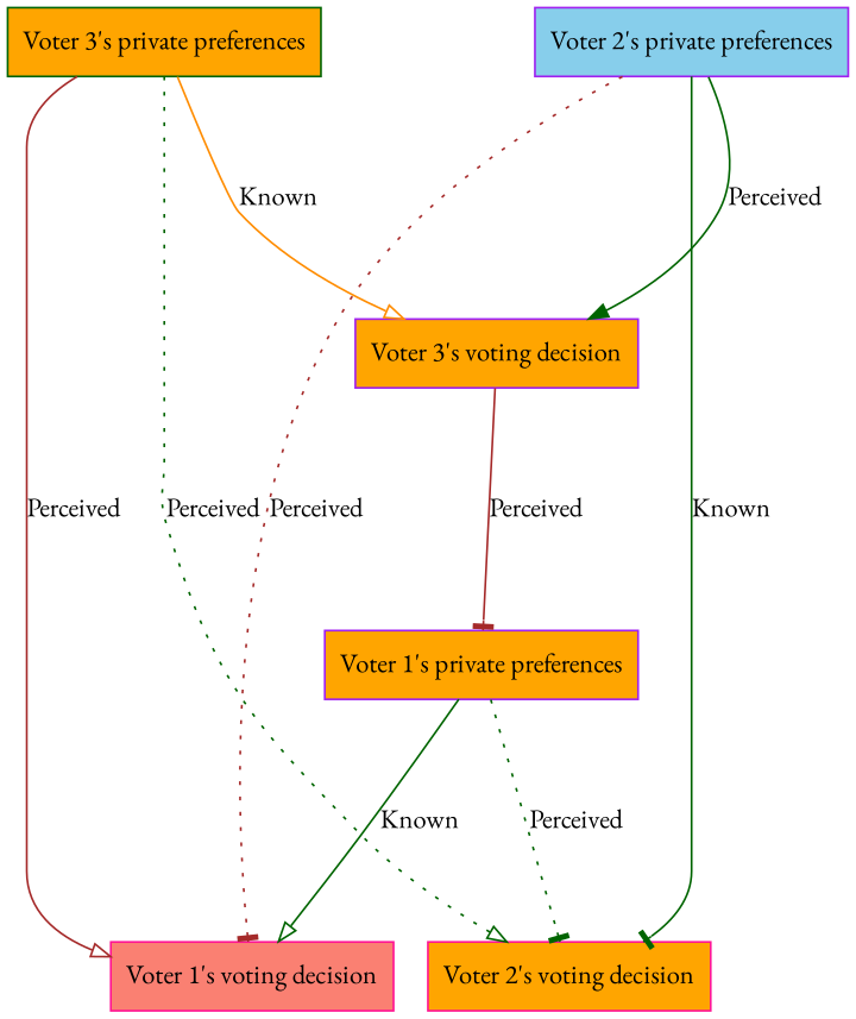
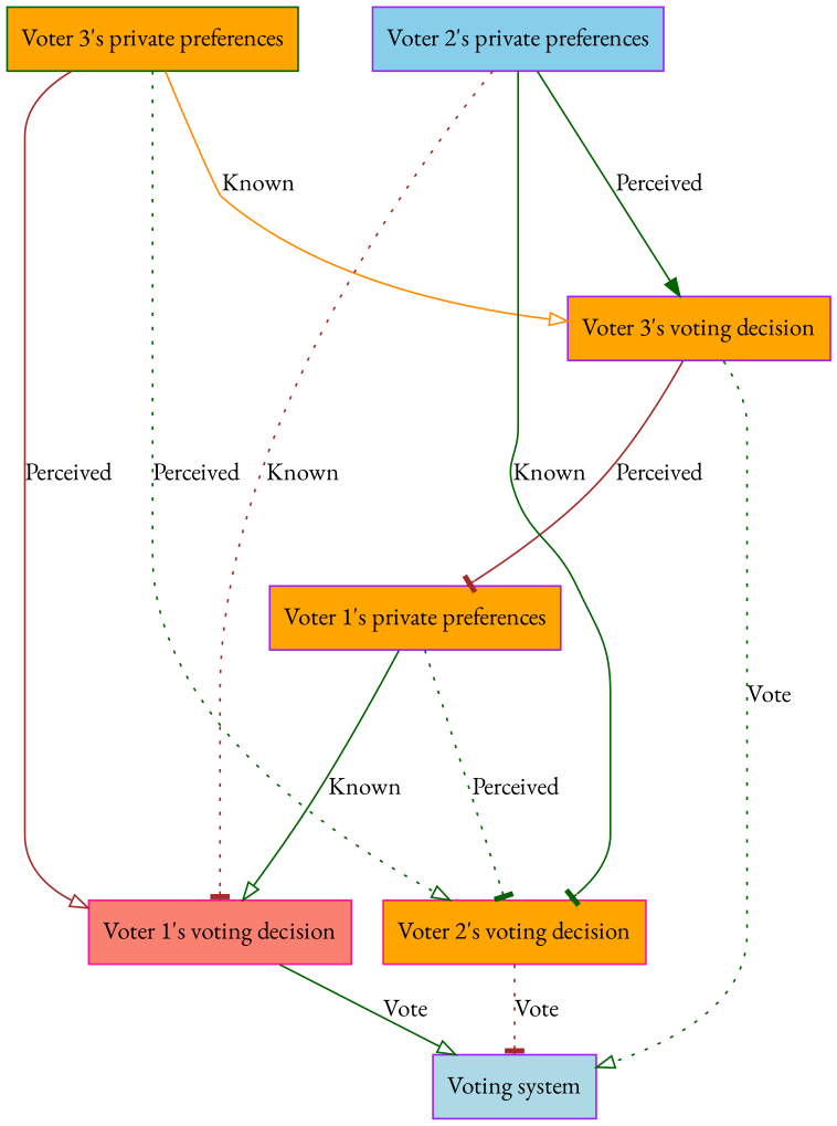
  digraph {
    fontname="EB Garamond"
    ordering=out
    node [color=purple fillcolor=orange fontname="EB Garamond" shape=box style=filled]
    edge [arrowhead=onormal color=darkgreen fontname="EB Garamond" minlen=3 style=solid]
    n1 [label="Voter 1's private preferences"]
    n2 [color=deeppink fillcolor=salmon label="Voter 1's voting decision"]
    n3 [color=deeppink label="Voter 2's voting decision"]
+   n4 [fillcolor=lightblue label="Voting system"]
    n5 [label="Voter 3's voting decision"]
    n6 [color=darkgreen label="Voter 3's private preferences"]
    n7 [fillcolor=skyblue label="Voter 2's private preferences"]
    n1 -> n2 [label=Known]
    n1 -> n3 [arrowhead=tee label=Perceived style=dotted]
+   n2 -> n4 [label=Vote minlen=""]
+   n3 -> n4 [arrowhead=tee color=brown label=Vote style=dotted minlen=""]
    n5 -> n1 [arrowhead=tee color=brown label=Perceived]
+   n5 -> n4 [label=Vote style=dotted minlen=""]
    n6 -> n2 [color=brown label=Perceived]
    n6 -> n3 [label=Perceived style=dotted]
    n6 -> n5 [color=darkorange label=Known]
-   n7 -> n2 [arrowhead=tee color=brown label=Perceived style=dotted]
+   n7 -> n2 [arrowhead=tee color=brown label=Known style=dotted]
    n7 -> n3 [arrowhead=tee label=Known]
    n7 -> n5 [arrowhead=normal label=Perceived]
  }
